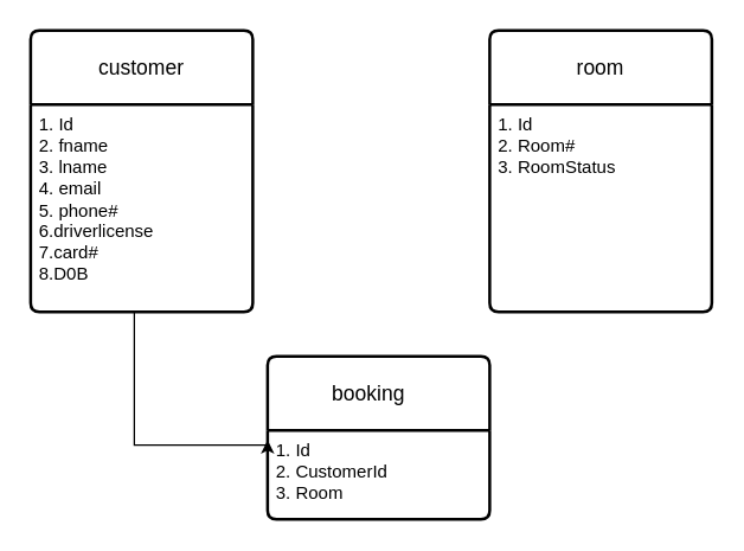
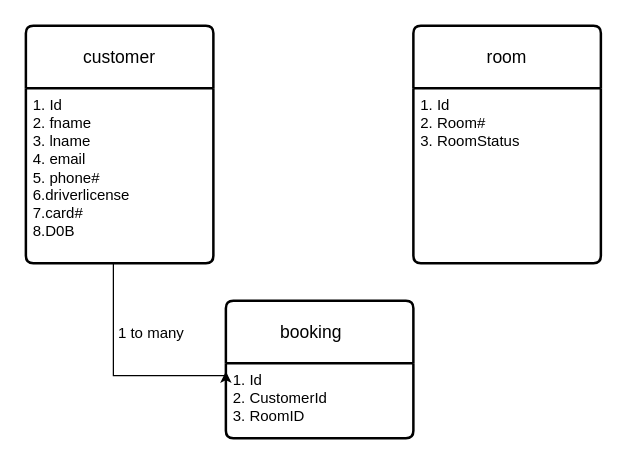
  <mxCell id="0" />
  <mxCell id="1" parent="0" />
  <mxCell id="2" value="customer" style="swimlane;childLayout=stackLayout;horizontal=1;startSize=50;horizontalStack=0;rounded=1;fontSize=14;fontStyle=0;strokeWidth=2;resizeParent=0;resizeLast=1;shadow=0;dashed=0;align=center;arcSize=4;whiteSpace=wrap;html=1;" parent="1" vertex="1"><mxGeometry x="20" y="20" width="150" height="190" as="geometry"><mxRectangle x="130" y="90" width="100" height="50" as="alternateBounds" /></mxGeometry></mxCell>
  <mxCell id="3" value="1. Id&lt;div&gt;2. fname&lt;/div&gt;&lt;div&gt;3. lname&lt;/div&gt;&lt;div&gt;4. email&lt;/div&gt;&lt;div&gt;5. phone#&lt;/div&gt;&lt;div&gt;6.driverlicense&lt;/div&gt;&lt;div&gt;7.card#&lt;/div&gt;&lt;div&gt;8.D0B&lt;/div&gt;" style="align=left;strokeColor=none;fillColor=none;spacingLeft=4;fontSize=12;verticalAlign=top;resizable=0;rotatable=0;part=1;html=1;" parent="2" vertex="1"><mxGeometry y="50" width="150" height="140" as="geometry" /></mxCell>
  <mxCell id="4" value="room" style="swimlane;childLayout=stackLayout;horizontal=1;startSize=50;horizontalStack=0;rounded=1;fontSize=14;fontStyle=0;strokeWidth=2;resizeParent=0;resizeLast=1;shadow=0;dashed=0;align=center;arcSize=4;whiteSpace=wrap;html=1;" parent="1" vertex="1"><mxGeometry x="330" y="20" width="150" height="190" as="geometry" /></mxCell>
  <mxCell id="5" value="1. Id&lt;div&gt;2. Room#&lt;/div&gt;&lt;div&gt;3. RoomStatus&lt;/div&gt;" style="align=left;strokeColor=none;fillColor=none;spacingLeft=4;fontSize=12;verticalAlign=top;resizable=0;rotatable=0;part=1;html=1;" parent="4" vertex="1"><mxGeometry y="50" width="150" height="140" as="geometry" /></mxCell>
  <mxCell id="6" style="edgeStyle=orthogonalEdgeStyle;rounded=0;orthogonalLoop=1;jettySize=auto;html=1;exitX=0.5;exitY=1;exitDx=0;exitDy=0;" parent="4" source="5" target="5" edge="1"><mxGeometry relative="1" as="geometry" /></mxCell>
  <mxCell id="7" value="booking&lt;span style=&quot;white-space: pre;&quot;&gt;&#09;&lt;/span&gt;" style="swimlane;childLayout=stackLayout;horizontal=1;startSize=50;horizontalStack=0;rounded=1;fontSize=14;fontStyle=0;strokeWidth=2;resizeParent=0;resizeLast=1;shadow=0;dashed=0;align=center;arcSize=4;whiteSpace=wrap;html=1;" parent="1" vertex="1"><mxGeometry x="180" y="240" width="150" height="110" as="geometry" /></mxCell>
- <mxCell id="8" value="1. Id&lt;div&gt;2. CustomerId&lt;/div&gt;&lt;div&gt;3. Room&lt;/div&gt;&lt;div&gt;&lt;br&gt;&lt;/div&gt;" style="align=left;strokeColor=none;fillColor=none;spacingLeft=4;fontSize=12;verticalAlign=top;resizable=0;rotatable=0;part=1;html=1;" parent="7" vertex="1"><mxGeometry y="50" width="150" height="60" as="geometry" /></mxCell>
+ <mxCell id="8" value="1. Id&lt;div&gt;2. CustomerId&lt;/div&gt;&lt;div&gt;3. RoomID&lt;/div&gt;&lt;div&gt;&lt;br&gt;&lt;/div&gt;" style="align=left;strokeColor=none;fillColor=none;spacingLeft=4;fontSize=12;verticalAlign=top;resizable=0;rotatable=0;part=1;html=1;" parent="7" vertex="1"><mxGeometry y="50" width="150" height="60" as="geometry" /></mxCell>
  <mxCell id="9" style="edgeStyle=orthogonalEdgeStyle;rounded=0;orthogonalLoop=1;jettySize=auto;html=1;entryX=0;entryY=0.111;entryDx=0;entryDy=0;entryPerimeter=0;" parent="1" source="3" target="8" edge="1"><mxGeometry relative="1" as="geometry"><Array as="points"><mxPoint x="90" y="300" /></Array></mxGeometry></mxCell>
+ <mxCell id="10" value="1 to many&lt;div&gt;&lt;br&gt;&lt;/div&gt;" style="text;html=1;align=center;verticalAlign=middle;resizable=0;points=[];autosize=1;strokeColor=none;fillColor=none;" parent="1" vertex="1"><mxGeometry x="80" y="253" width="80" height="40" as="geometry" /></mxCell>
